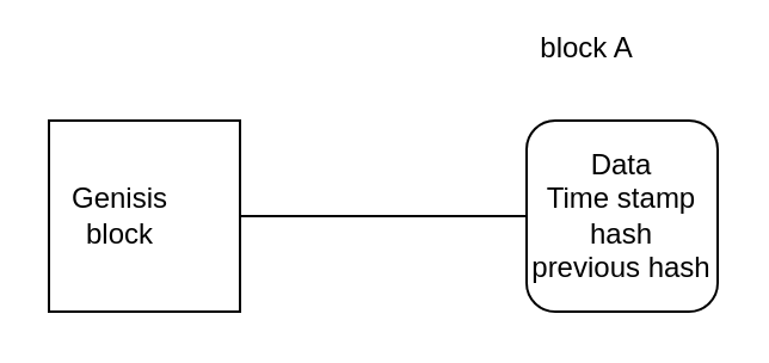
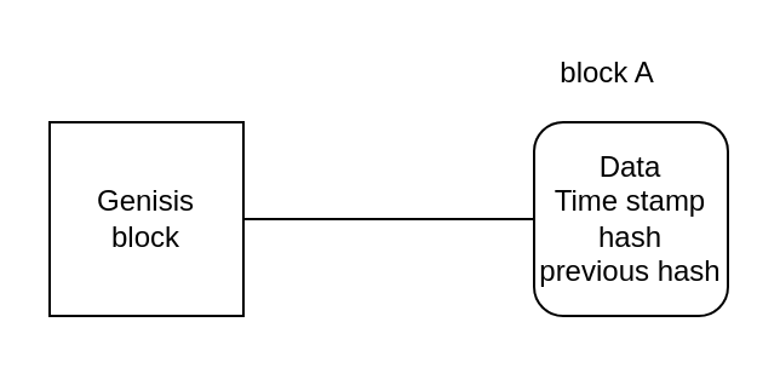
  <mxCell id="0" />
  <mxCell id="1" parent="0" />
  <mxCell id="2" value="" style="whiteSpace=wrap;html=1;aspect=fixed;" vertex="1" parent="1"><mxGeometry x="20" y="50" width="80" height="80" as="geometry" /></mxCell>
  <mxCell id="3" value="Data&lt;br&gt;Time stamp&lt;br&gt;hash&lt;br&gt;previous hash" style="whiteSpace=wrap;html=1;aspect=fixed;rounded=1;" vertex="1" parent="1"><mxGeometry x="220" y="50" width="80" height="80" as="geometry" /></mxCell>
- <mxCell id="4" value="Genisis block" style="text;html=1;strokeColor=none;fillColor=none;align=center;verticalAlign=middle;whiteSpace=wrap;rounded=0;" vertex="1" parent="1"><mxGeometry x="30" y="80" width="40" height="20" as="geometry" /></mxCell>
- <mxCell id="5" value="block A" style="text;html=1;align=center;verticalAlign=middle;resizable=0;points=[];autosize=1;" vertex="1" parent="1"><mxGeometry x="220" y="10" width="50" height="20" as="geometry" /></mxCell>
+ <mxCell id="4" value="Genisis block" style="text;html=1;strokeColor=none;fillColor=none;align=center;verticalAlign=middle;whiteSpace=wrap;rounded=0;" vertex="1" parent="1"><mxGeometry x="40" y="80" width="40" height="20" as="geometry" /></mxCell>
+ <mxCell id="5" value="block A" style="text;html=1;align=center;verticalAlign=middle;resizable=0;points=[];autosize=1;" vertex="1" parent="1"><mxGeometry x="225" y="20" width="50" height="20" as="geometry" /></mxCell>
  <mxCell id="6" value="" style="endArrow=none;html=1;exitX=1;exitY=0.5;exitDx=0;exitDy=0;" edge="1" parent="1" source="2" target="3"><mxGeometry width="50" height="50" relative="1" as="geometry"><mxPoint x="250" y="190" as="sourcePoint" /><mxPoint x="300" y="140" as="targetPoint" /></mxGeometry></mxCell>
